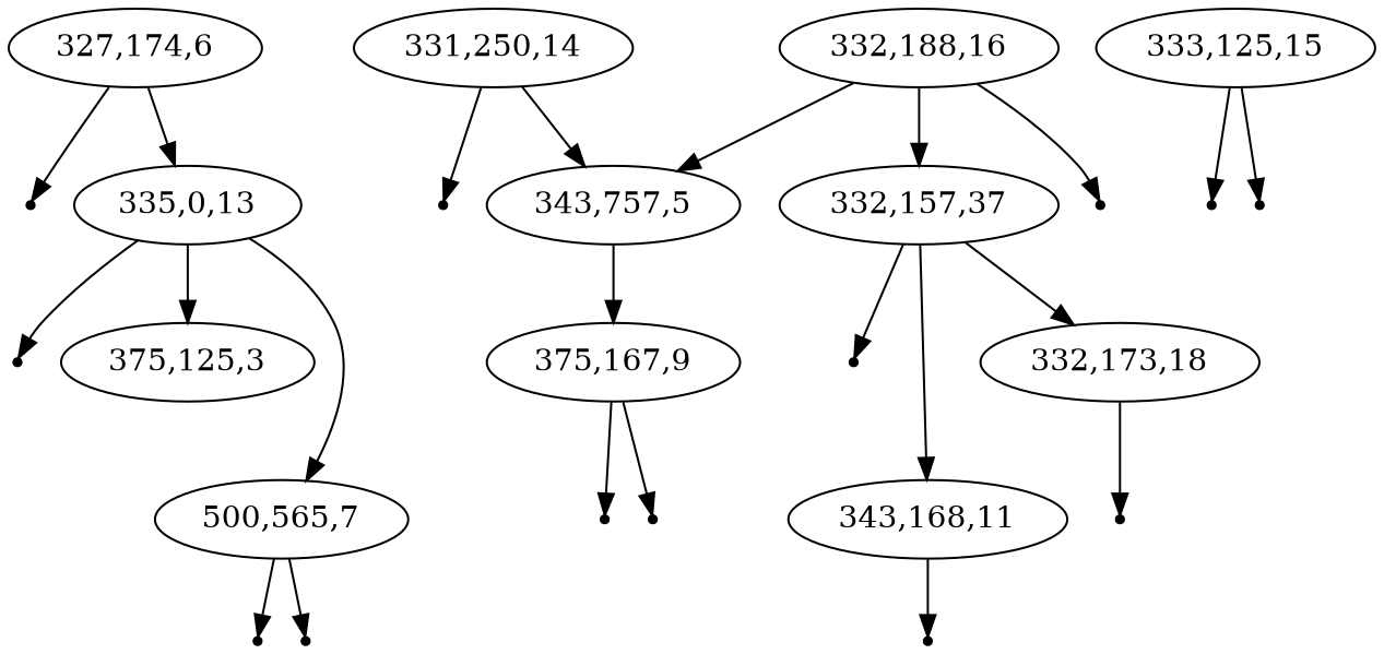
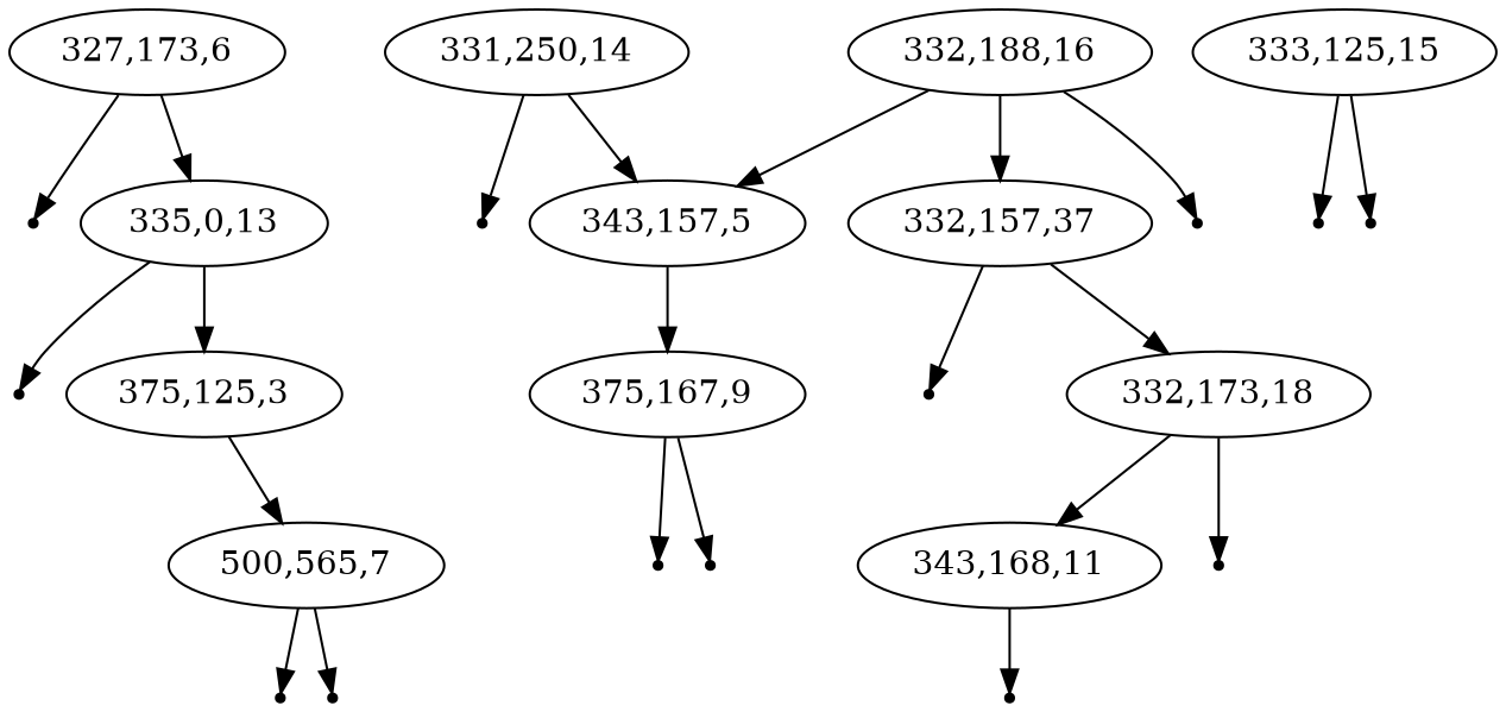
  digraph {
    node [shape=point]
-   "327,173,6" [label="327,174,6" shape=""]
+   "327,173,6" [shape=""]
    null0
    "335,0,13" [shape=""]
    null1
    "375,125,3" [shape=""]
    n6 [label="500,565,7" shape=""]
    "331,250,14" [shape=""]
-   "343,157,5" [label="343,757,5" shape=""]
+   "343,157,5" [shape=""]
    null10
    null11
    null12
    "375,167,9" [shape=""]
    "332,188,16" [shape=""]
    n14 [label="332,157,37" shape=""]
    null7
    null8
    null9
    null2
    "332,173,18" [shape=""]
    "343,168,11" [shape=""]
    null6
    null5
    "333,125,15" [shape=""]
    null3
    null4
    "327,173,6" -> null0
    "327,173,6" -> "335,0,13"
    "335,0,13" -> null1
    "335,0,13" -> "375,125,3"
-   "335,0,13" -> n6
+   "375,125,3" -> n6
    n6 -> null11
    n6 -> null12
    "331,250,14" -> "343,157,5"
    "331,250,14" -> null10
    "343,157,5" -> "375,167,9"
    "375,167,9" -> null8
    "375,167,9" -> null9
    "332,188,16" -> "343,157,5"
    "332,188,16" -> n14
    "332,188,16" -> null7
    n14 -> null2
    n14 -> "332,173,18"
-   n14 -> "343,168,11"
+   "332,173,18" -> "343,168,11"
    "332,173,18" -> null6
    "343,168,11" -> null5
    "333,125,15" -> null3
    "333,125,15" -> null4
  }
